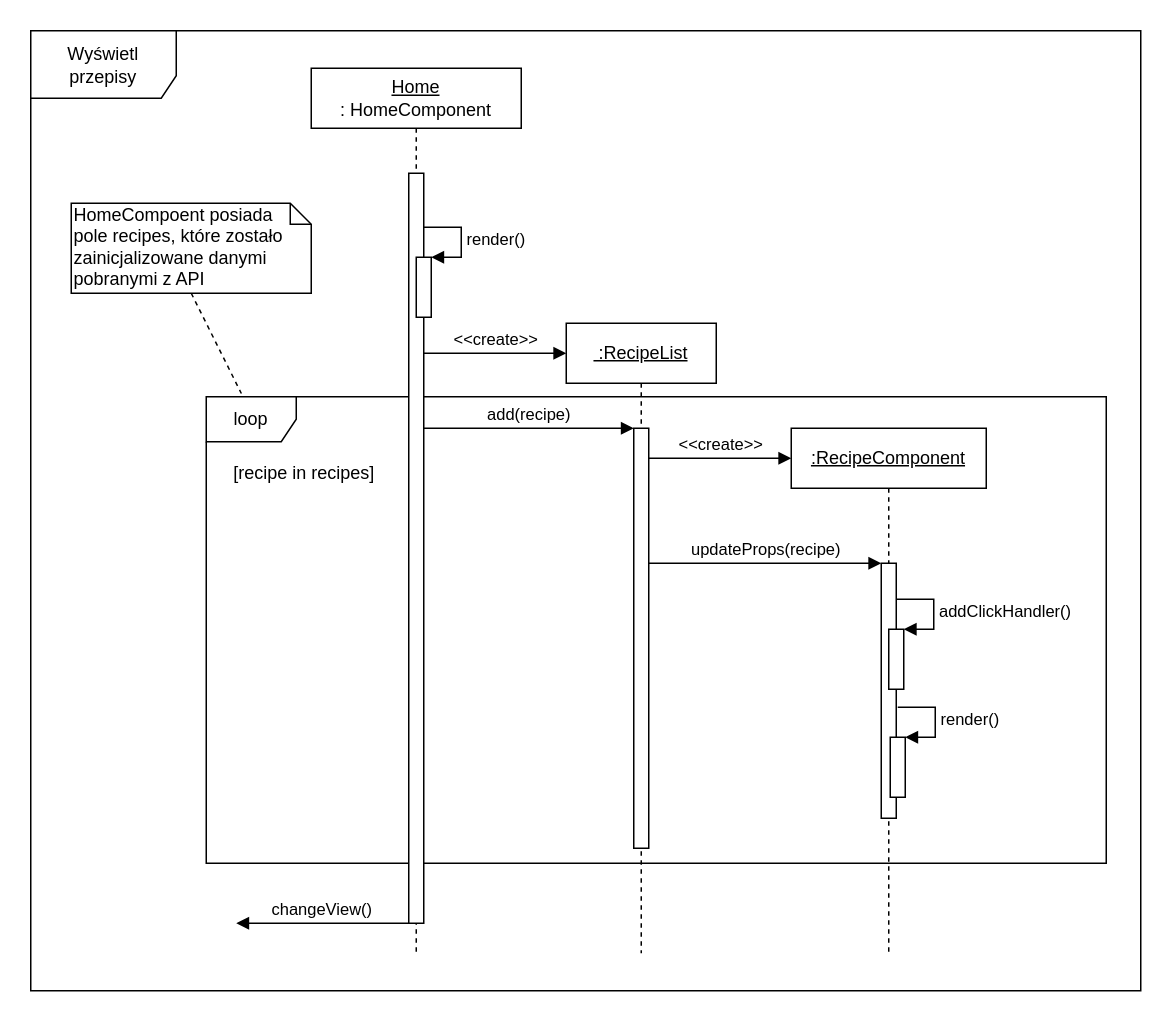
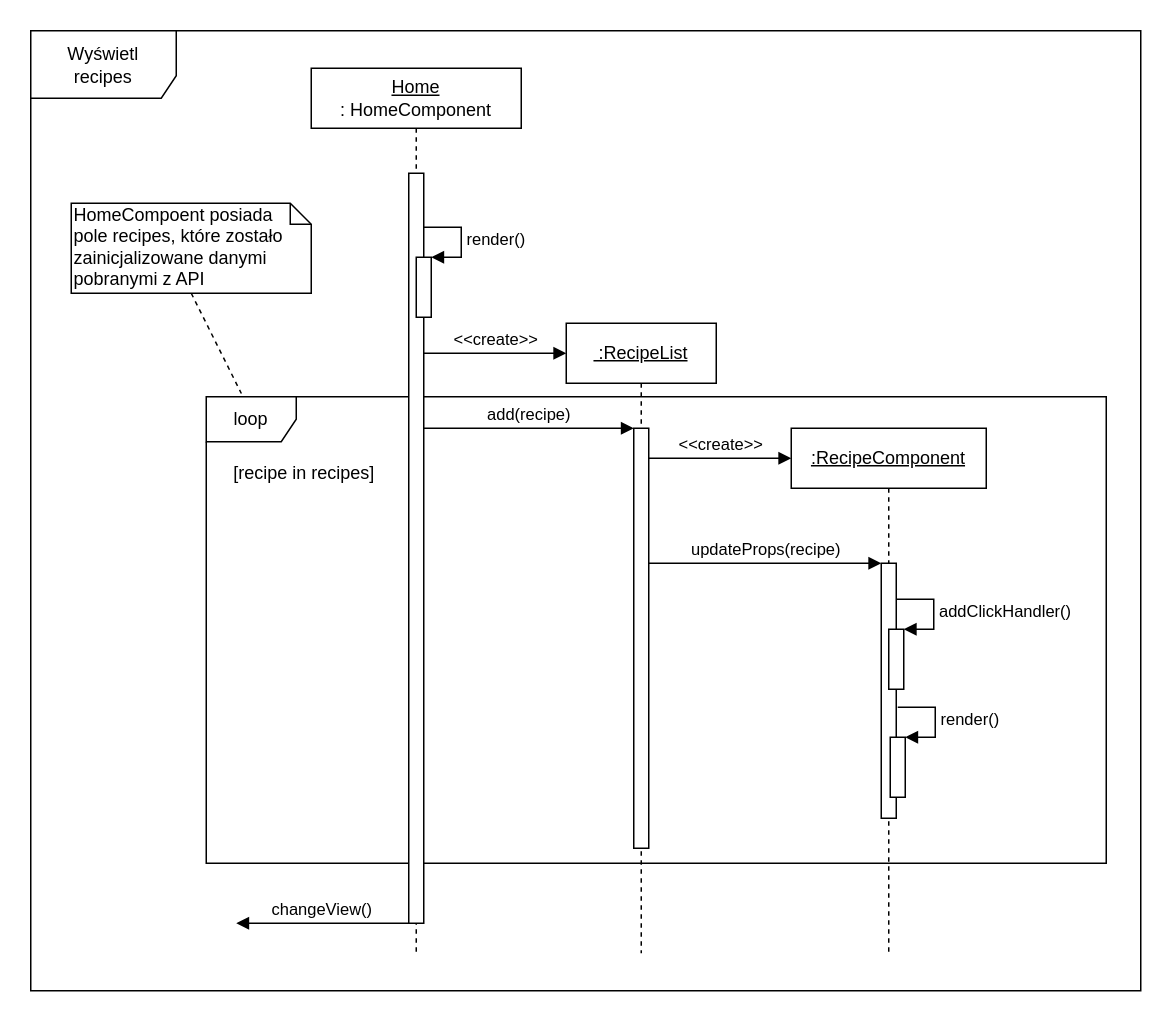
  <mxCell id="0" />
  <mxCell id="1" parent="0" />
  <mxCell id="2" value="loop" style="shape=umlFrame;whiteSpace=wrap;html=1;" vertex="1" parent="1"><mxGeometry x="137" y="264" width="600" height="311" as="geometry" /></mxCell>
  <mxCell id="3" value="&lt;u&gt;Home&lt;/u&gt; &lt;br&gt;: HomeComponent" style="shape=umlLifeline;perimeter=lifelinePerimeter;whiteSpace=wrap;html=1;container=1;collapsible=0;recursiveResize=0;outlineConnect=0;" vertex="1" parent="1"><mxGeometry x="207" y="45" width="140" height="590" as="geometry" /></mxCell>
  <mxCell id="4" value="" style="html=1;points=[];perimeter=orthogonalPerimeter;" vertex="1" parent="3"><mxGeometry x="65" y="70" width="10" height="500" as="geometry" /></mxCell>
  <mxCell id="5" value="" style="html=1;points=[];perimeter=orthogonalPerimeter;" vertex="1" parent="3"><mxGeometry x="70" y="126" width="10" height="40" as="geometry" /></mxCell>
  <mxCell id="6" value="render()" style="edgeStyle=orthogonalEdgeStyle;html=1;align=left;spacingLeft=2;endArrow=block;rounded=0;entryX=1;entryY=0;" edge="1" target="5" parent="3"><mxGeometry relative="1" as="geometry"><mxPoint x="75" y="106" as="sourcePoint" /><Array as="points"><mxPoint x="100" y="106" /></Array></mxGeometry></mxCell>
  <mxCell id="7" value="&lt;u&gt;&amp;nbsp;:RecipeList&lt;/u&gt;" style="shape=umlLifeline;perimeter=lifelinePerimeter;whiteSpace=wrap;html=1;container=1;collapsible=0;recursiveResize=0;outlineConnect=0;" vertex="1" parent="1"><mxGeometry x="377" y="215" width="100" height="420" as="geometry" /></mxCell>
  <mxCell id="8" value="" style="html=1;points=[];perimeter=orthogonalPerimeter;" vertex="1" parent="7"><mxGeometry x="45" y="70" width="10" height="280" as="geometry" /></mxCell>
  <mxCell id="9" value="&amp;lt;&amp;lt;create&amp;gt;&amp;gt;" style="html=1;verticalAlign=bottom;endArrow=block;" edge="1" parent="1" source="4"><mxGeometry width="80" relative="1" as="geometry"><mxPoint x="291" y="235" as="sourcePoint" /><mxPoint x="377" y="235" as="targetPoint" /></mxGeometry></mxCell>
  <mxCell id="10" value="HomeCompoent posiada &lt;br&gt;pole recipes, które zostało&lt;br&gt;zainicjalizowane danymi pobranymi z API" style="shape=note;whiteSpace=wrap;html=1;size=14;verticalAlign=top;align=left;spacingTop=-6;" vertex="1" parent="1"><mxGeometry x="47" y="135" width="160" height="60" as="geometry" /></mxCell>
  <mxCell id="11" value="[recipe in recipes]" style="text;html=1;align=center;verticalAlign=middle;resizable=0;points=[];autosize=1;" vertex="1" parent="1"><mxGeometry x="147" y="305" width="110" height="20" as="geometry" /></mxCell>
  <mxCell id="12" value="" style="endArrow=none;dashed=1;html=1;exitX=0.5;exitY=1;exitDx=0;exitDy=0;exitPerimeter=0;entryX=0.039;entryY=-0.007;entryDx=0;entryDy=0;entryPerimeter=0;" edge="1" parent="1" source="10" target="2"><mxGeometry width="50" height="50" relative="1" as="geometry"><mxPoint x="-93" y="385" as="sourcePoint" /><mxPoint x="-43" y="335" as="targetPoint" /></mxGeometry></mxCell>
  <mxCell id="13" value="&lt;u&gt;:RecipeComponent&lt;/u&gt;" style="shape=umlLifeline;perimeter=lifelinePerimeter;whiteSpace=wrap;html=1;container=1;collapsible=0;recursiveResize=0;outlineConnect=0;" vertex="1" parent="1"><mxGeometry x="527" y="285" width="130" height="350" as="geometry" /></mxCell>
  <mxCell id="14" value="" style="html=1;points=[];perimeter=orthogonalPerimeter;" vertex="1" parent="13"><mxGeometry x="60" y="90" width="10" height="170" as="geometry" /></mxCell>
  <mxCell id="15" value="&amp;lt;&amp;lt;create&amp;gt;&amp;gt;" style="html=1;verticalAlign=bottom;endArrow=block;" edge="1" parent="1" source="8"><mxGeometry width="80" relative="1" as="geometry"><mxPoint x="457" y="305" as="sourcePoint" /><mxPoint x="527" y="305" as="targetPoint" /></mxGeometry></mxCell>
  <mxCell id="16" value="updateProps(recipe)" style="html=1;verticalAlign=bottom;endArrow=block;entryX=0;entryY=0;" edge="1" target="14" parent="1" source="8"><mxGeometry relative="1" as="geometry"><mxPoint x="517" y="375" as="sourcePoint" /></mxGeometry></mxCell>
  <mxCell id="17" value="" style="html=1;points=[];perimeter=orthogonalPerimeter;" vertex="1" parent="1"><mxGeometry x="592" y="419" width="10" height="40" as="geometry" /></mxCell>
  <mxCell id="18" value="addClickHandler()" style="edgeStyle=orthogonalEdgeStyle;html=1;align=left;spacingLeft=2;endArrow=block;rounded=0;entryX=1;entryY=0;" edge="1" target="17" parent="1"><mxGeometry relative="1" as="geometry"><mxPoint x="597" y="399" as="sourcePoint" /><Array as="points"><mxPoint x="622" y="399" /></Array></mxGeometry></mxCell>
  <mxCell id="19" value="" style="html=1;points=[];perimeter=orthogonalPerimeter;" vertex="1" parent="1"><mxGeometry x="593" y="491" width="10" height="40" as="geometry" /></mxCell>
  <mxCell id="20" value="render()" style="edgeStyle=orthogonalEdgeStyle;html=1;align=left;spacingLeft=2;endArrow=block;rounded=0;entryX=1;entryY=0;" edge="1" parent="1" target="19"><mxGeometry relative="1" as="geometry"><mxPoint x="598" y="471" as="sourcePoint" /><Array as="points"><mxPoint x="623" y="471" /></Array></mxGeometry></mxCell>
  <mxCell id="21" value="add(recipe)" style="html=1;verticalAlign=bottom;endArrow=block;" edge="1" parent="1" source="4" target="8"><mxGeometry width="80" relative="1" as="geometry"><mxPoint x="287" y="315" as="sourcePoint" /><mxPoint x="367" y="315" as="targetPoint" /><Array as="points"><mxPoint x="367" y="285" /></Array></mxGeometry></mxCell>
  <mxCell id="22" value="changeView()" style="html=1;verticalAlign=bottom;endArrow=block;" edge="1" parent="1" source="4"><mxGeometry width="80" relative="1" as="geometry"><mxPoint x="247" y="695" as="sourcePoint" /><mxPoint x="157" y="615" as="targetPoint" /></mxGeometry></mxCell>
- <mxCell id="23" value="Wyświetl&lt;br&gt;przepisy" style="shape=umlFrame;whiteSpace=wrap;html=1;width=97;height=45;" vertex="1" parent="1"><mxGeometry x="20" y="20" width="740" height="640" as="geometry" /></mxCell>
+ <mxCell id="23" value="Wyświetl&lt;br&gt;recipes" style="shape=umlFrame;whiteSpace=wrap;html=1;width=97;height=45;" vertex="1" parent="1"><mxGeometry x="20" y="20" width="740" height="640" as="geometry" /></mxCell>
